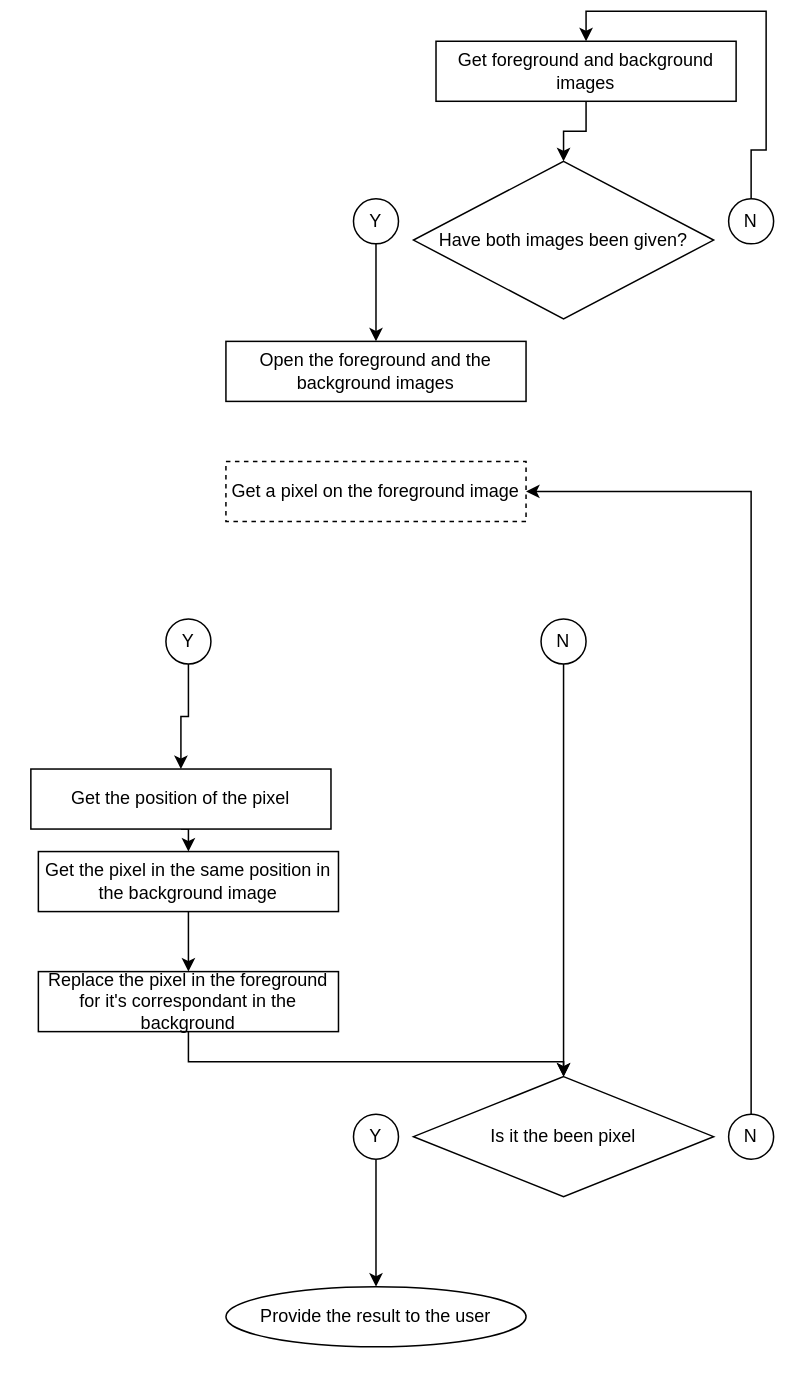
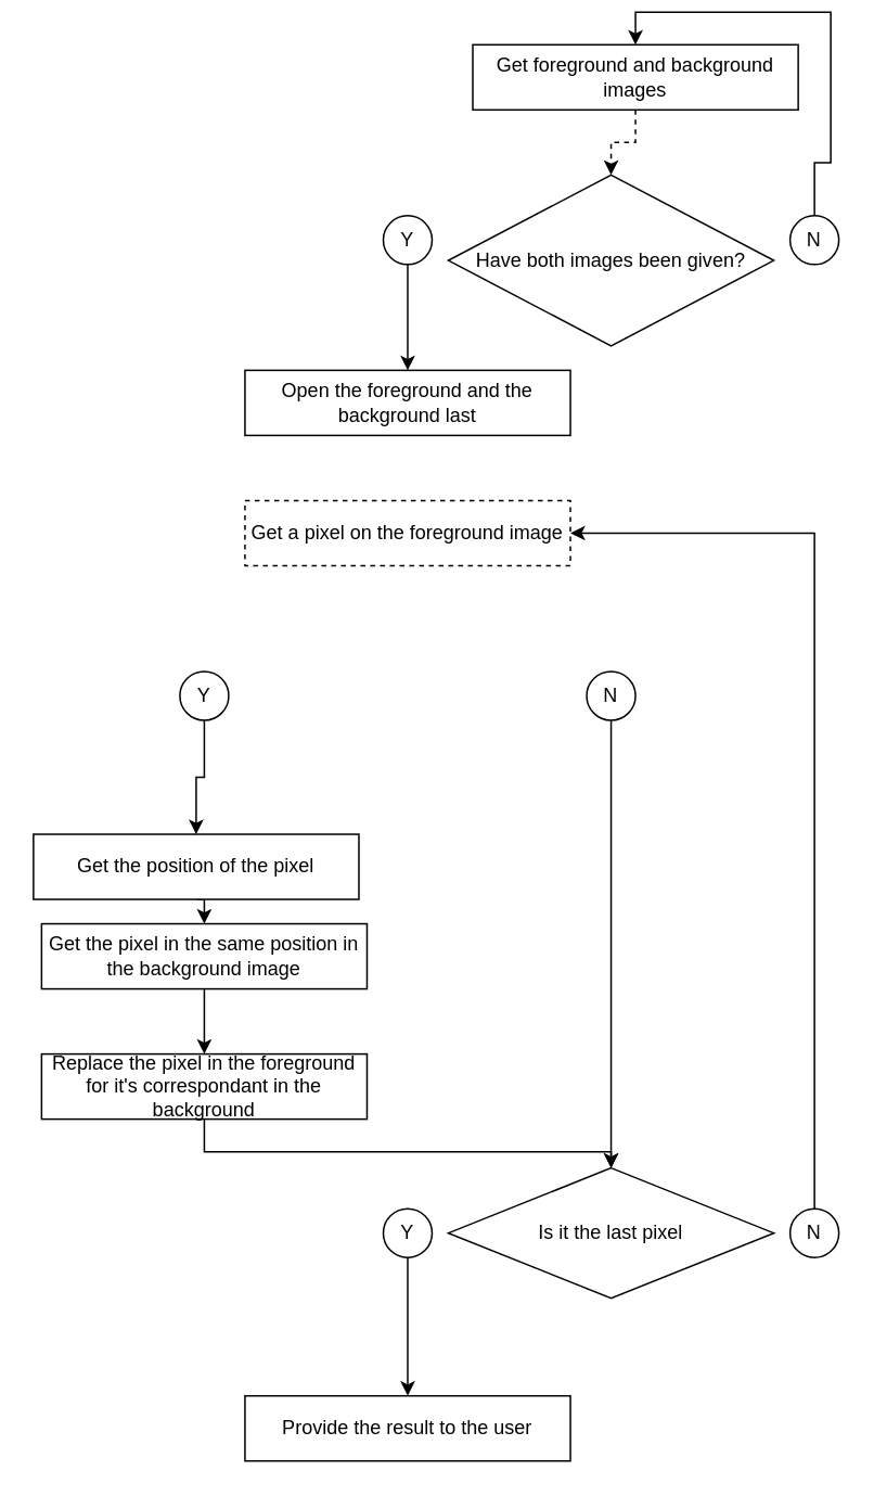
  <mxCell id="0" />
  <mxCell id="1" parent="0" />
- <mxCell id="2" style="edgeStyle=orthogonalEdgeStyle;rounded=0;orthogonalLoop=1;jettySize=auto;html=1;exitX=0.5;exitY=1;exitDx=0;exitDy=0;" edge="1" parent="1" source="3" target="4"><mxGeometry relative="1" as="geometry" /></mxCell>
+ <mxCell id="2" style="edgeStyle=orthogonalEdgeStyle;rounded=0;orthogonalLoop=1;jettySize=auto;html=1;exitX=0.5;exitY=1;exitDx=0;exitDy=0;dashed=1;" edge="1" parent="1" source="3" target="4"><mxGeometry relative="1" as="geometry" /></mxCell>
  <mxCell id="3" value="Get foreground and background images" style="rounded=0;whiteSpace=wrap;html=1;" vertex="1" parent="1"><mxGeometry x="290" y="20" width="200" height="40" as="geometry" /></mxCell>
  <mxCell id="4" value="Have both images been given?" style="rhombus;whiteSpace=wrap;html=1;" vertex="1" parent="1"><mxGeometry x="275" y="100" width="200" height="105" as="geometry" /></mxCell>
  <mxCell id="5" style="edgeStyle=orthogonalEdgeStyle;rounded=0;orthogonalLoop=1;jettySize=auto;html=1;entryX=0.5;entryY=0;entryDx=0;entryDy=0;" edge="1" parent="1" source="6" target="9"><mxGeometry relative="1" as="geometry" /></mxCell>
  <mxCell id="6" value="Y" style="ellipse;whiteSpace=wrap;html=1;aspect=fixed;" vertex="1" parent="1"><mxGeometry x="235" y="125" width="30" height="30" as="geometry" /></mxCell>
  <mxCell id="7" style="edgeStyle=orthogonalEdgeStyle;rounded=0;orthogonalLoop=1;jettySize=auto;html=1;exitX=0.5;exitY=0;exitDx=0;exitDy=0;entryX=0.5;entryY=0;entryDx=0;entryDy=0;" edge="1" parent="1" source="8" target="3"><mxGeometry relative="1" as="geometry" /></mxCell>
  <mxCell id="8" value="N" style="ellipse;whiteSpace=wrap;html=1;aspect=fixed;" vertex="1" parent="1"><mxGeometry x="485" y="125" width="30" height="30" as="geometry" /></mxCell>
- <mxCell id="9" value="Open the foreground and the background images" style="rounded=0;whiteSpace=wrap;html=1;" vertex="1" parent="1"><mxGeometry x="150" y="220" width="200" height="40" as="geometry" /></mxCell>
+ <mxCell id="9" value="Open the foreground and the background last" style="rounded=0;whiteSpace=wrap;html=1;" vertex="1" parent="1"><mxGeometry x="150" y="220" width="200" height="40" as="geometry" /></mxCell>
  <mxCell id="10" style="edgeStyle=orthogonalEdgeStyle;rounded=0;orthogonalLoop=1;jettySize=auto;html=1;exitX=0.5;exitY=1;exitDx=0;exitDy=0;entryX=0.5;entryY=0;entryDx=0;entryDy=0;" edge="1" parent="1" source="11" target="16"><mxGeometry relative="1" as="geometry" /></mxCell>
  <mxCell id="11" value="Y" style="ellipse;whiteSpace=wrap;html=1;aspect=fixed;" vertex="1" parent="1"><mxGeometry x="110" y="405" width="30" height="30" as="geometry" /></mxCell>
  <mxCell id="12" style="edgeStyle=orthogonalEdgeStyle;rounded=0;orthogonalLoop=1;jettySize=auto;html=1;exitX=0.5;exitY=1;exitDx=0;exitDy=0;entryX=0.5;entryY=0;entryDx=0;entryDy=0;" edge="1" parent="1" source="13" target="21"><mxGeometry relative="1" as="geometry" /></mxCell>
  <mxCell id="13" value="N" style="ellipse;whiteSpace=wrap;html=1;aspect=fixed;" vertex="1" parent="1"><mxGeometry x="360" y="405" width="30" height="30" as="geometry" /></mxCell>
  <mxCell id="14" value="Get a pixel on the foreground image" style="rounded=0;whiteSpace=wrap;html=1;dashed=1;" vertex="1" parent="1"><mxGeometry x="150" y="300" width="200" height="40" as="geometry" /></mxCell>
  <mxCell id="15" style="edgeStyle=orthogonalEdgeStyle;rounded=0;orthogonalLoop=1;jettySize=auto;html=1;exitX=0.5;exitY=1;exitDx=0;exitDy=0;entryX=0.5;entryY=0;entryDx=0;entryDy=0;" edge="1" parent="1" source="16" target="18"><mxGeometry relative="1" as="geometry" /></mxCell>
  <mxCell id="16" value="Get the position of the pixel" style="rounded=0;whiteSpace=wrap;html=1;" vertex="1" parent="1"><mxGeometry x="20" y="505" width="200" height="40" as="geometry" /></mxCell>
  <mxCell id="17" style="edgeStyle=orthogonalEdgeStyle;rounded=0;orthogonalLoop=1;jettySize=auto;html=1;exitX=0.5;exitY=1;exitDx=0;exitDy=0;" edge="1" parent="1" source="18" target="20"><mxGeometry relative="1" as="geometry" /></mxCell>
  <mxCell id="18" value="Get the pixel in the same position in the background image" style="rounded=0;whiteSpace=wrap;html=1;" vertex="1" parent="1"><mxGeometry x="25" y="560" width="200" height="40" as="geometry" /></mxCell>
  <mxCell id="19" style="edgeStyle=orthogonalEdgeStyle;rounded=0;orthogonalLoop=1;jettySize=auto;html=1;exitX=0.5;exitY=1;exitDx=0;exitDy=0;" edge="1" parent="1" source="20"><mxGeometry relative="1" as="geometry"><mxPoint x="375" y="710" as="targetPoint" /><Array as="points"><mxPoint x="125" y="700" /><mxPoint x="375" y="700" /></Array></mxGeometry></mxCell>
  <mxCell id="20" value="Replace the pixel in the foreground for it's correspondant in the background" style="rounded=0;whiteSpace=wrap;html=1;" vertex="1" parent="1"><mxGeometry x="25" y="640" width="200" height="40" as="geometry" /></mxCell>
- <mxCell id="21" value="Is it the been pixel" style="rhombus;whiteSpace=wrap;html=1;" vertex="1" parent="1"><mxGeometry x="275" y="710" width="200" height="80" as="geometry" /></mxCell>
+ <mxCell id="21" value="Is it the last pixel" style="rhombus;whiteSpace=wrap;html=1;" vertex="1" parent="1"><mxGeometry x="275" y="710" width="200" height="80" as="geometry" /></mxCell>
  <mxCell id="22" style="edgeStyle=orthogonalEdgeStyle;rounded=0;orthogonalLoop=1;jettySize=auto;html=1;exitX=0.5;exitY=1;exitDx=0;exitDy=0;entryX=0.5;entryY=0;entryDx=0;entryDy=0;" edge="1" parent="1" source="23" target="26"><mxGeometry relative="1" as="geometry" /></mxCell>
  <mxCell id="23" value="Y" style="ellipse;whiteSpace=wrap;html=1;aspect=fixed;" vertex="1" parent="1"><mxGeometry x="235" y="735" width="30" height="30" as="geometry" /></mxCell>
  <mxCell id="24" style="edgeStyle=orthogonalEdgeStyle;rounded=0;orthogonalLoop=1;jettySize=auto;html=1;exitX=0.5;exitY=1;exitDx=0;exitDy=0;entryX=1;entryY=0.5;entryDx=0;entryDy=0;" edge="1" parent="1" source="25" target="14"><mxGeometry relative="1" as="geometry"><Array as="points"><mxPoint x="500" y="320" /></Array></mxGeometry></mxCell>
  <mxCell id="25" value="N" style="ellipse;whiteSpace=wrap;html=1;aspect=fixed;" vertex="1" parent="1"><mxGeometry x="485" y="735" width="30" height="30" as="geometry" /></mxCell>
- <mxCell id="26" value="Provide the result to the user" style="ellipse;whiteSpace=wrap;html=1;" vertex="1" parent="1"><mxGeometry x="150" y="850" width="200" height="40" as="geometry" /></mxCell>
+ <mxCell id="26" value="Provide the result to the user" style="rounded=0;whiteSpace=wrap;html=1;" vertex="1" parent="1"><mxGeometry x="150" y="850" width="200" height="40" as="geometry" /></mxCell>
